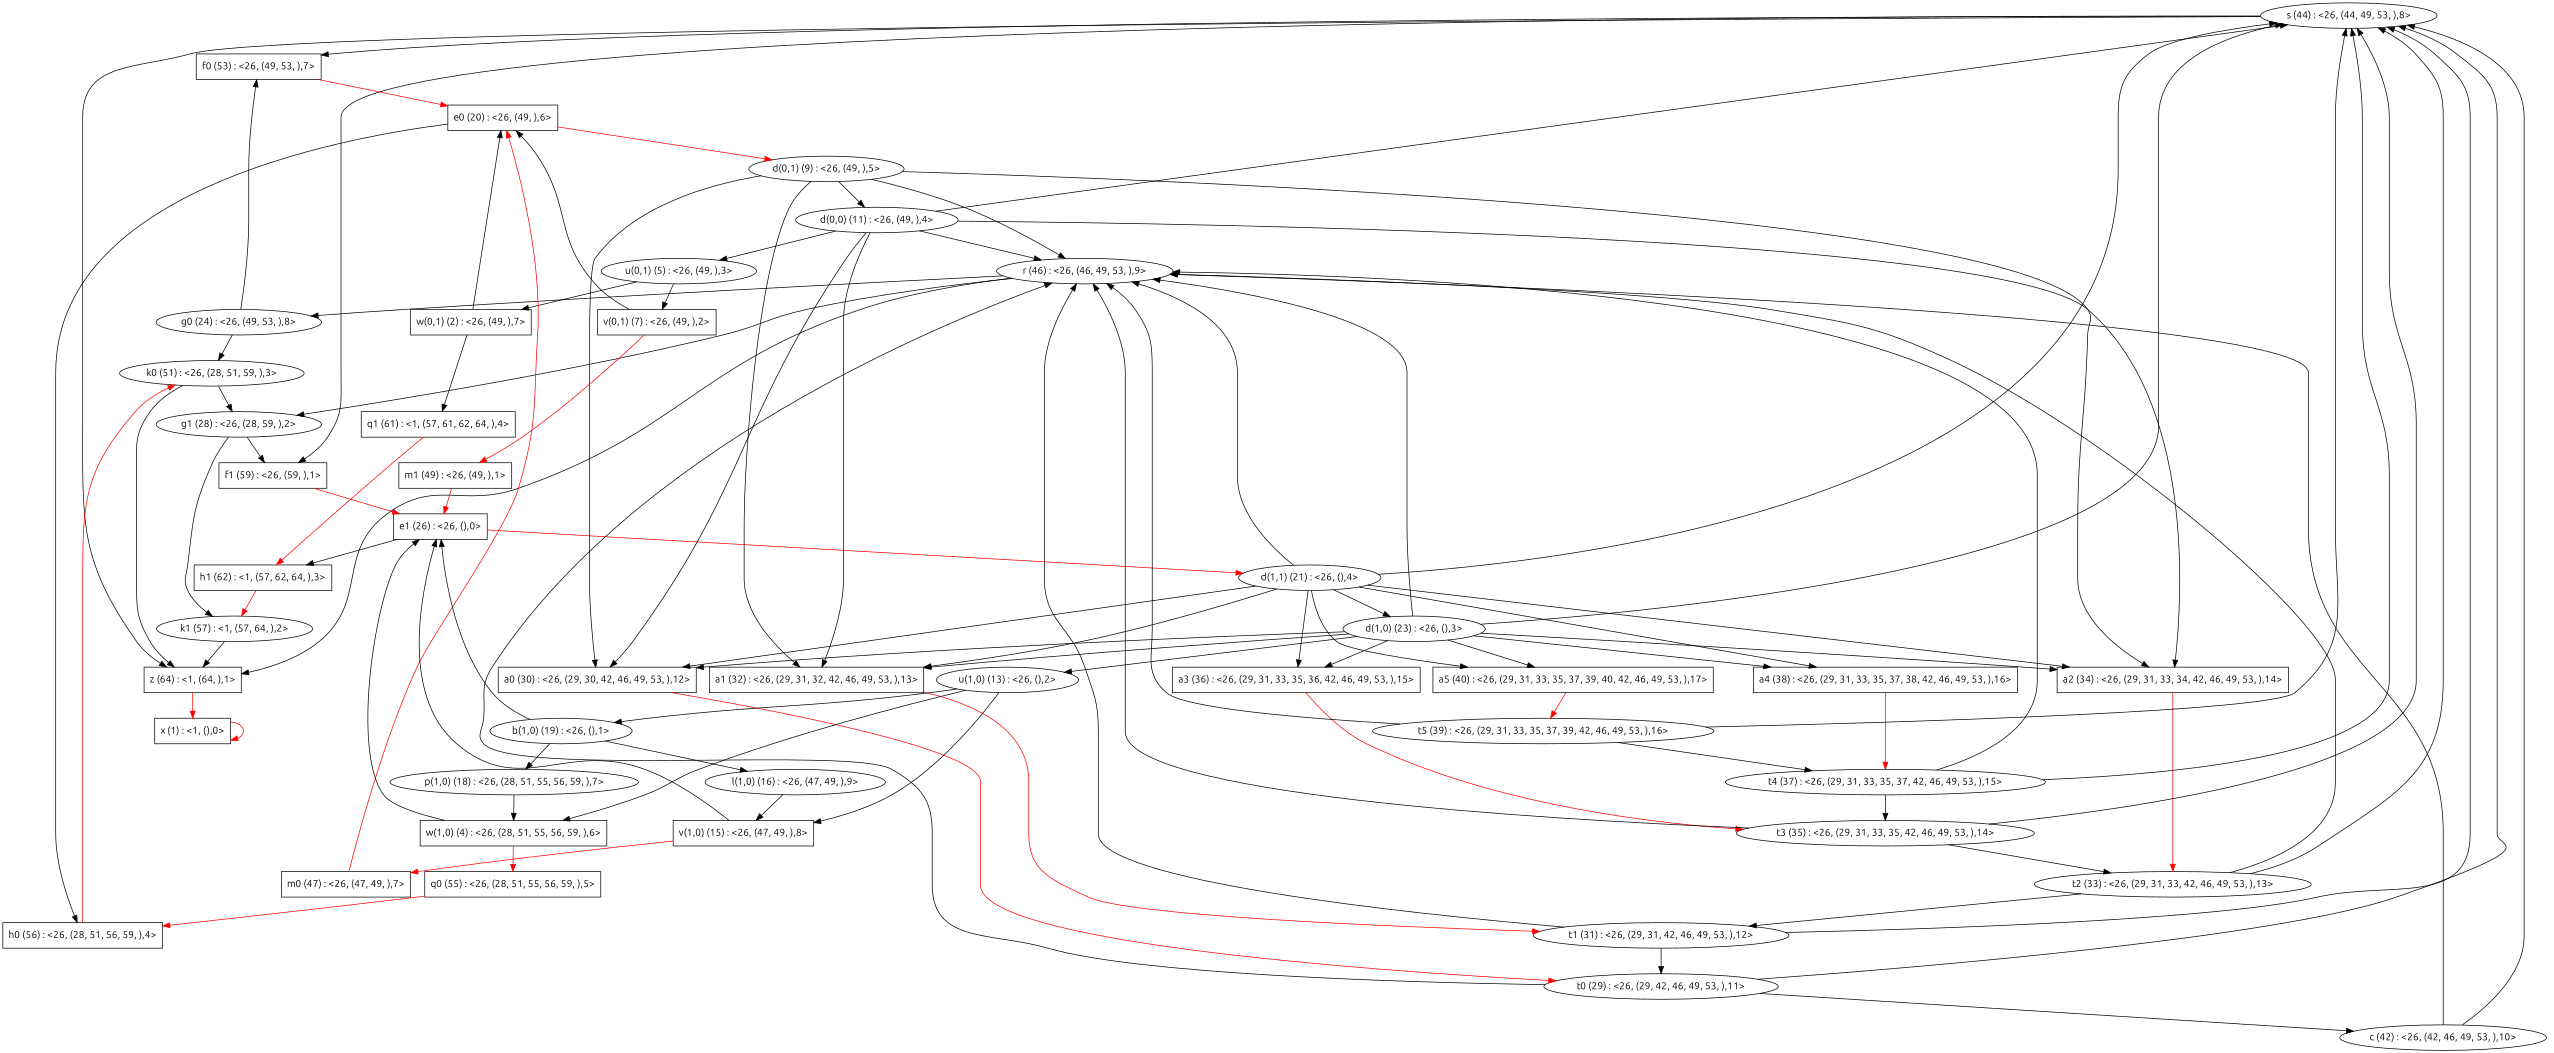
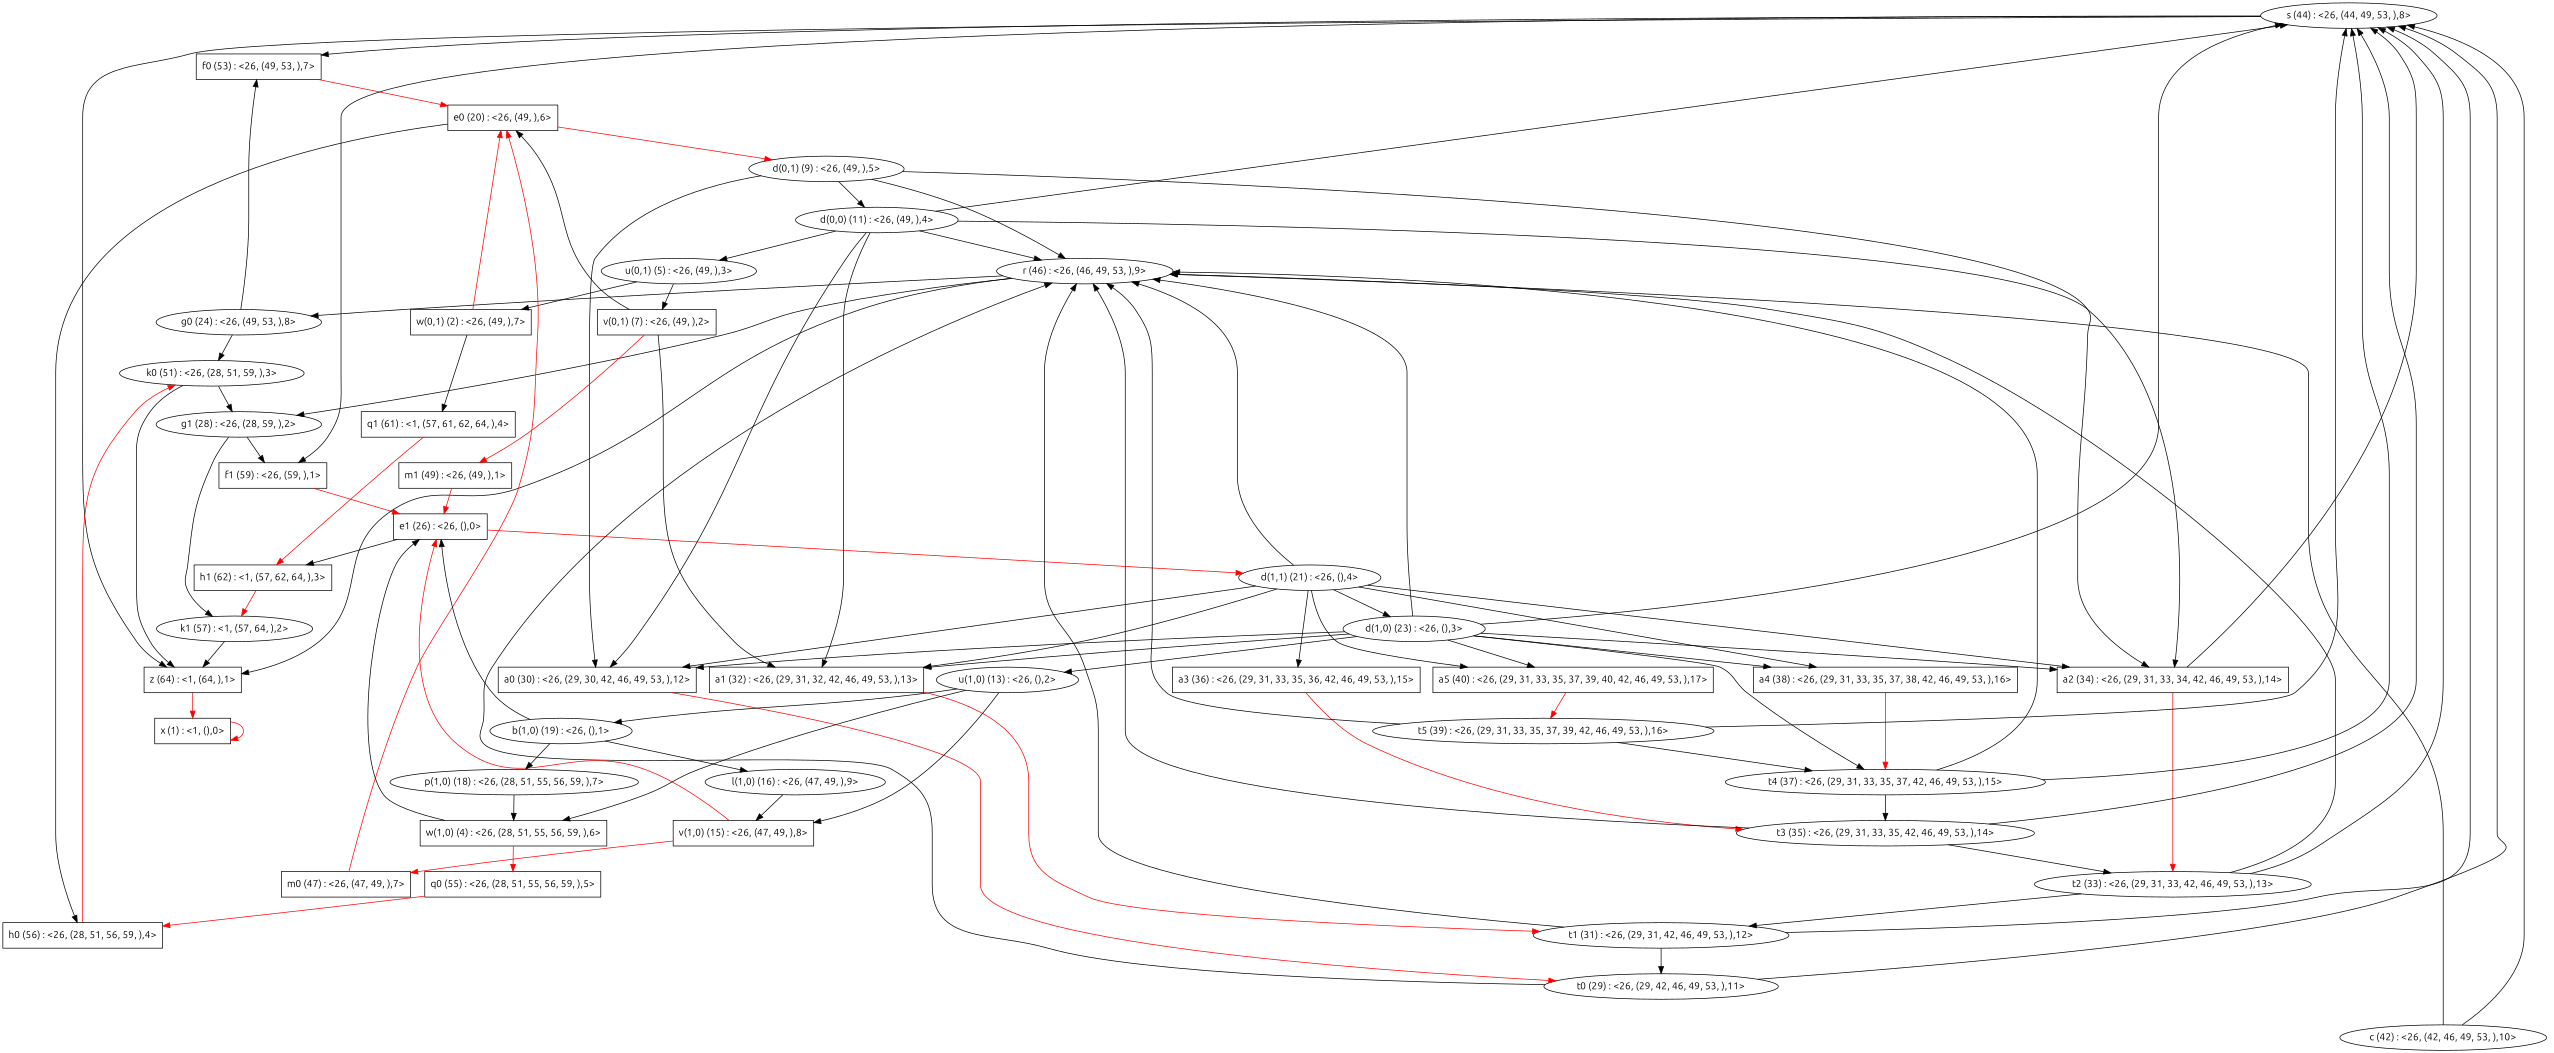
  digraph {
    fontname=Ubuntu
    node [color=black fontname=Ubuntu]
    edge [fontname=Ubuntu]
    x [label="\N (1) : <1, (),0>" shape=polygon]
    s [label="\N (44) : <26, (44, 49, 53, ),8>"]
    z [label="\N (64) : <1, (64, ),1>" shape=polygon]
    f0 [label="\N (53) : <26, (49, 53, ),7>" shape=polygon]
    f1 [label="\N (59) : <26, (59, ),1>" shape=polygon]
    e0 [label="\N (20) : <26, (49, ),6>" shape=polygon]
    e1 [label="\N (26) : <26, (),0>" shape=polygon]
    "d(0,1)" [label="\N (9) : <26, (49, ),5>"]
    h0 [label="\N (56) : <26, (28, 51, 56, 59, ),4>" shape=polygon]
    h1 [label="\N (62) : <1, (57, 62, 64, ),3>" shape=polygon]
    "d(1,1)" [label="\N (21) : <26, (),4>"]
    r [label="\N (46) : <26, (46, 49, 53, ),9>"]
    a0 [label="\N (30) : <26, (29, 30, 42, 46, 49, 53, ),12>" shape=polygon]
    a1 [label="\N (32) : <26, (29, 31, 32, 42, 46, 49, 53, ),13>" shape=polygon]
    a2 [label="\N (34) : <26, (29, 31, 33, 34, 42, 46, 49, 53, ),14>" shape=polygon]
    "d(0,0)" [label="\N (11) : <26, (49, ),4>"]
    k0 [label="\N (51) : <26, (28, 51, 59, ),3>"]
    k1 [label="\N (57) : <1, (57, 64, ),2>"]
    a3 [label="\N (36) : <26, (29, 31, 33, 35, 36, 42, 46, 49, 53, ),15>" shape=polygon]
    a4 [label="\N (38) : <26, (29, 31, 33, 35, 37, 38, 42, 46, 49, 53, ),16>" shape=polygon]
    a5 [label="\N (40) : <26, (29, 31, 33, 35, 37, 39, 40, 42, 46, 49, 53, ),17>" shape=polygon]
    "d(1,0)" [label="\N (23) : <26, (),3>"]
    c [label="\N (42) : <26, (42, 46, 49, 53, ),10>"]
    g0 [label="\N (24) : <26, (49, 53, ),8>"]
    g1 [label="\N (28) : <26, (28, 59, ),2>"]
    t0 [label="\N (29) : <26, (29, 42, 46, 49, 53, ),11>"]
    t1 [label="\N (31) : <26, (29, 31, 42, 46, 49, 53, ),12>"]
    t2 [label="\N (33) : <26, (29, 31, 33, 42, 46, 49, 53, ),13>"]
    t3 [label="\N (35) : <26, (29, 31, 33, 35, 42, 46, 49, 53, ),14>"]
    t4 [label="\N (37) : <26, (29, 31, 33, 35, 37, 42, 46, 49, 53, ),15>"]
    t5 [label="\N (39) : <26, (29, 31, 33, 35, 37, 39, 42, 46, 49, 53, ),16>"]
    "u(0,1)" [label="\N (5) : <26, (49, ),3>"]
    "v(0,1)" [label="\N (7) : <26, (49, ),2>" shape=polygon]
    "w(0,1)" [label="\N (2) : <26, (49, ),7>" shape=polygon]
    m1 [label="\N (49) : <26, (49, ),1>" shape=polygon]
    q1 [label="\N (61) : <1, (57, 61, 62, 64, ),4>" shape=polygon]
    m0 [label="\N (47) : <26, (47, 49, ),7>" shape=polygon]
    q0 [label="\N (55) : <26, (28, 51, 55, 56, 59, ),5>" shape=polygon]
    "u(1,0)" [label="\N (13) : <26, (),2>"]
    "v(1,0)" [label="\N (15) : <26, (47, 49, ),8>" shape=polygon]
    "w(1,0)" [label="\N (4) : <26, (28, 51, 55, 56, 59, ),6>" shape=polygon]
    "b(1,0)" [label="\N (19) : <26, (),1>"]
    "l(1,0)" [label="\N (16) : <26, (47, 49, ),9>"]
    "p(1,0)" [label="\N (18) : <26, (28, 51, 55, 56, 59, ),7>"]
    x -> x [color=red]
    s -> z
    s -> f0
    s -> f1
    z -> x [color=red]
    f0 -> e0 [color=red]
    f1 -> e1 [color=red]
    e0 -> "d(0,1)" [color=red]
    e0 -> h0
    e1 -> h1
    e1 -> "d(1,1)" [color=red]
    "d(0,1)" -> r
    "d(0,1)" -> a0
-   "d(0,1)" -> a1
+   "v(0,1)" -> a1
    "d(0,1)" -> a2
    "d(0,1)" -> "d(0,0)"
    h0 -> k0 [color=red]
    h1 -> k1 [color=red]
-   "d(1,1)" -> s
+   a2 -> s
    "d(1,1)" -> r
    "d(1,1)" -> a0
    "d(1,1)" -> a1
    "d(1,1)" -> a2
    "d(1,1)" -> a3
    "d(1,1)" -> a4
    "d(1,1)" -> a5
    "d(1,1)" -> "d(1,0)"
    r -> z
    r -> g0
    r -> g1
    a0 -> t0 [color=red]
    a1 -> t1 [color=red]
    a2 -> t2 [color=red]
    "d(0,0)" -> s
    "d(0,0)" -> r
    "d(0,0)" -> a0
    "d(0,0)" -> a1
    "d(0,0)" -> a2
    "d(0,0)" -> "u(0,1)"
    k0 -> z
    k0 -> g1
    k1 -> z
    a3 -> t3 [color=red]
    a4 -> t4 [color=red]
    a5 -> t5 [color=red]
    "d(1,0)" -> s
    "d(1,0)" -> r
    "d(1,0)" -> a0
    "d(1,0)" -> a1
    "d(1,0)" -> a2
-   "d(1,0)" -> a3
+   "d(1,0)" -> t4
    "d(1,0)" -> a4
    "d(1,0)" -> a5
    "d(1,0)" -> "u(1,0)"
    c -> s
    c -> r
    g0 -> f0
    g0 -> k0
    g1 -> f1
    g1 -> k1
    t0 -> s
    t0 -> r
-   t0 -> c
    t1 -> s
    t1 -> r
    t1 -> t0
    t2 -> s
    t2 -> r
    t2 -> t1
    t3 -> s
    t3 -> r
    t3 -> t2
    t4 -> s
    t4 -> r
    t4 -> t3
    t5 -> s
    t5 -> r
    t5 -> t4
    "u(0,1)" -> "v(0,1)"
    "u(0,1)" -> "w(0,1)"
    "v(0,1)" -> e0
    "v(0,1)" -> m1 [color=red]
-   "w(0,1)" -> e0 [color=black]
+   "w(0,1)" -> e0 [color=red]
    "w(0,1)" -> q1
    m1 -> e1 [color=red]
    q1 -> h1 [color=red]
    m0 -> e0 [color=red]
    q0 -> h0 [color=red]
    "u(1,0)" -> "v(1,0)"
    "u(1,0)" -> "w(1,0)"
    "u(1,0)" -> "b(1,0)"
-   "v(1,0)" -> e1
+   "v(1,0)" -> e1 [color=red]
    "v(1,0)" -> m0 [color=red]
    "w(1,0)" -> e1
    "w(1,0)" -> q0 [color=red]
    "b(1,0)" -> e1
    "b(1,0)" -> "l(1,0)"
    "b(1,0)" -> "p(1,0)"
    "l(1,0)" -> "v(1,0)"
    "p(1,0)" -> "w(1,0)"
  }
